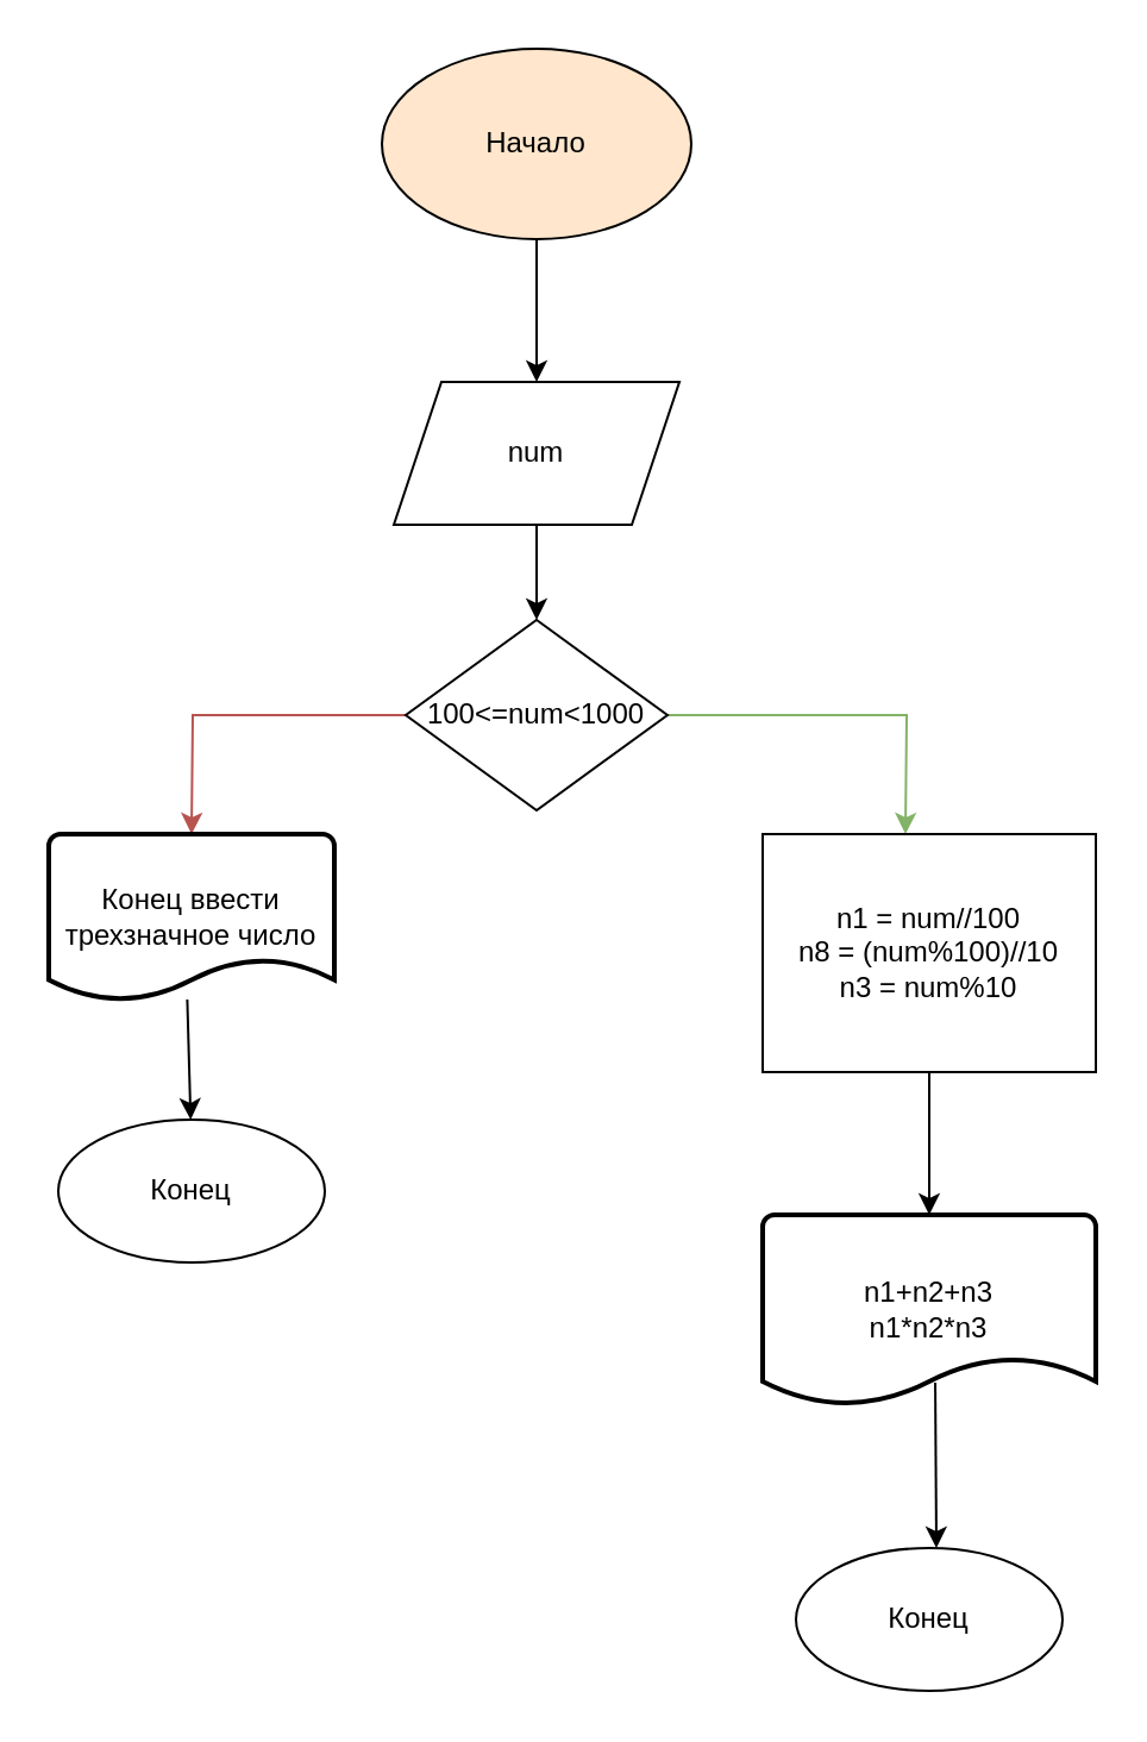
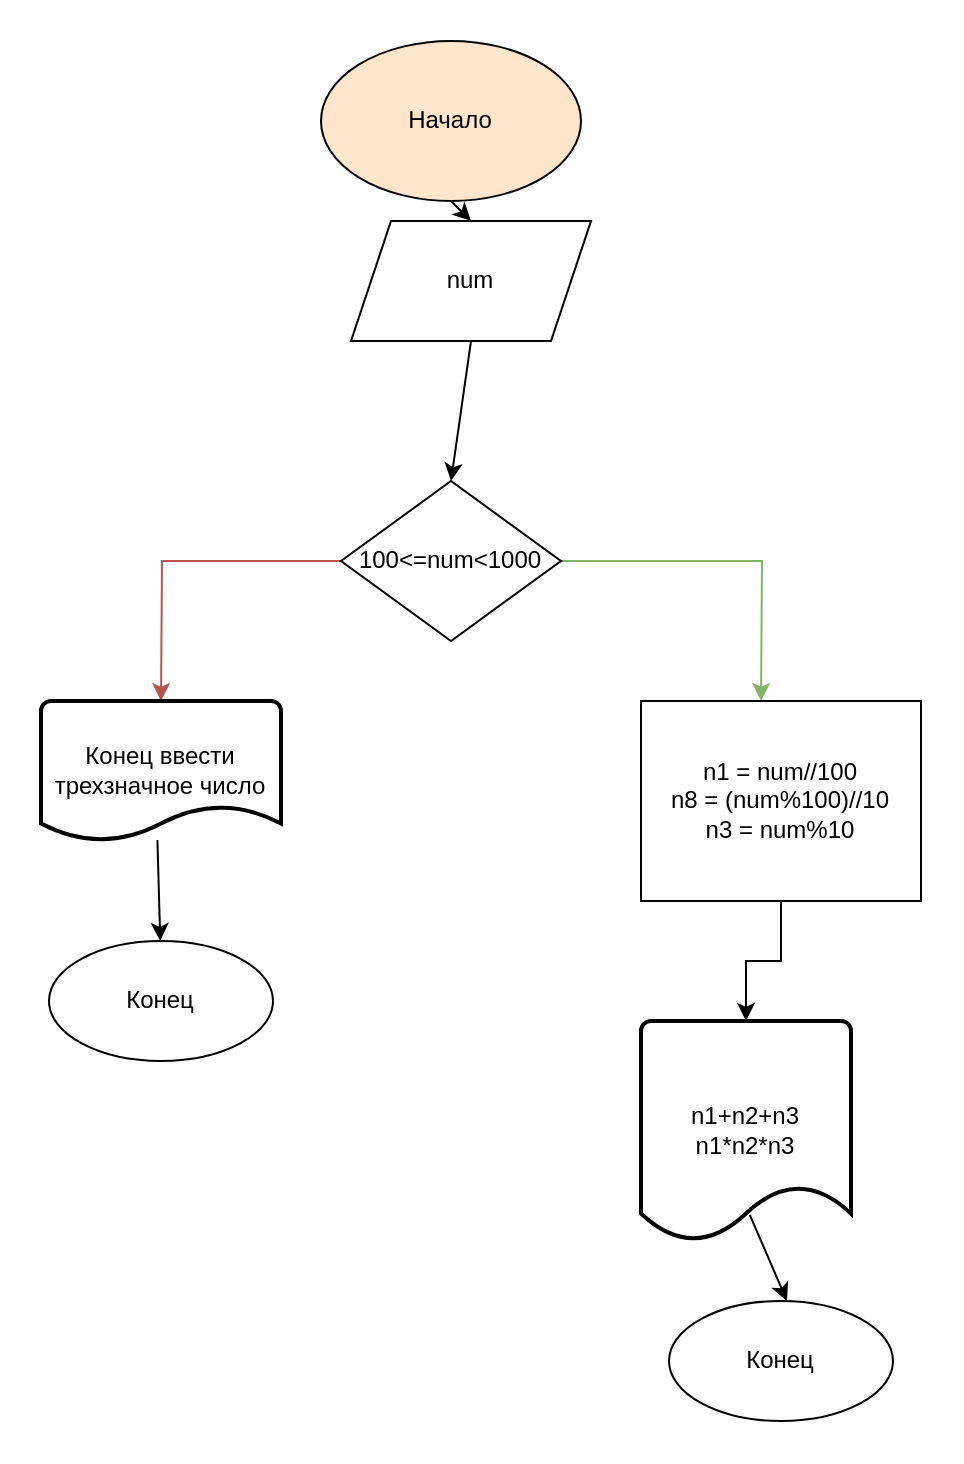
  <mxCell id="0" />
  <mxCell id="1" parent="0" />
  <mxCell id="2" value="Начало" style="ellipse;whiteSpace=wrap;html=1;fillColor=#ffe6cc;" vertex="1" parent="1"><mxGeometry x="160" y="20" width="130" height="80" as="geometry" /></mxCell>
- <mxCell id="3" value="num" style="shape=parallelogram;perimeter=parallelogramPerimeter;whiteSpace=wrap;html=1;fixedSize=1;fontStyle=0" vertex="1" parent="1"><mxGeometry x="165" y="160" width="120" height="60" as="geometry" /></mxCell>
+ <mxCell id="3" value="num" style="shape=parallelogram;perimeter=parallelogramPerimeter;whiteSpace=wrap;html=1;fixedSize=1;fontStyle=0" vertex="1" parent="1"><mxGeometry x="175" y="110" width="120" height="60" as="geometry" /></mxCell>
  <mxCell id="4" value="" style="endArrow=classic;html=1;rounded=0;exitX=0.5;exitY=1;exitDx=0;exitDy=0;entryX=0.5;entryY=0;entryDx=0;entryDy=0;fontStyle=0" edge="1" parent="1" source="2" target="3"><mxGeometry width="50" height="50" relative="1" as="geometry"><mxPoint x="160" y="330" as="sourcePoint" /><mxPoint x="210" y="280" as="targetPoint" /></mxGeometry></mxCell>
  <mxCell id="5" style="edgeStyle=orthogonalEdgeStyle;rounded=0;orthogonalLoop=1;jettySize=auto;html=1;exitX=0;exitY=0.5;exitDx=0;exitDy=0;fillColor=#f8cecc;strokeColor=#b85450;fontStyle=0" edge="1" parent="1" source="7"><mxGeometry relative="1" as="geometry"><mxPoint x="80" y="350" as="targetPoint" /></mxGeometry></mxCell>
  <mxCell id="6" style="edgeStyle=orthogonalEdgeStyle;rounded=0;orthogonalLoop=1;jettySize=auto;html=1;exitX=1;exitY=0.5;exitDx=0;exitDy=0;fillColor=#d5e8d4;strokeColor=#82b366;fontStyle=0" edge="1" parent="1" source="7"><mxGeometry relative="1" as="geometry"><mxPoint x="380" y="350" as="targetPoint" /></mxGeometry></mxCell>
- <mxCell id="7" value="100&amp;lt;=num&amp;lt;1000" style="rhombus;whiteSpace=wrap;html=1;fontStyle=0" vertex="1" parent="1"><mxGeometry x="170" y="260" width="110" height="80" as="geometry" /></mxCell>
+ <mxCell id="7" value="100&amp;lt;=num&amp;lt;1000" style="rhombus;whiteSpace=wrap;html=1;fontStyle=0" vertex="1" parent="1"><mxGeometry x="170" y="240" width="110" height="80" as="geometry" /></mxCell>
  <mxCell id="8" value="" style="endArrow=classic;html=1;rounded=0;exitX=0.5;exitY=1;exitDx=0;exitDy=0;entryX=0.5;entryY=0;entryDx=0;entryDy=0;fontStyle=0" edge="1" parent="1" source="3" target="7"><mxGeometry width="50" height="50" relative="1" as="geometry"><mxPoint x="160" y="330" as="sourcePoint" /><mxPoint x="210" y="280" as="targetPoint" /></mxGeometry></mxCell>
  <mxCell id="9" value="Конец ввести трехзначное число" style="strokeWidth=2;html=1;shape=mxgraph.flowchart.document2;whiteSpace=wrap;size=0.25;fontStyle=0" vertex="1" parent="1"><mxGeometry x="20" y="350" width="120" height="70" as="geometry" /></mxCell>
  <mxCell id="10" value="" style="endArrow=classic;html=1;rounded=0;exitX=0.485;exitY=0.993;exitDx=0;exitDy=0;exitPerimeter=0;fontStyle=0" edge="1" parent="1" source="9" target="11"><mxGeometry width="50" height="50" relative="1" as="geometry"><mxPoint x="160" y="310" as="sourcePoint" /><mxPoint x="78" y="460" as="targetPoint" /></mxGeometry></mxCell>
  <mxCell id="11" value="Конец" style="ellipse;whiteSpace=wrap;html=1;fontStyle=0" vertex="1" parent="1"><mxGeometry x="24" y="470" width="112" height="60" as="geometry" /></mxCell>
  <mxCell id="12" style="edgeStyle=orthogonalEdgeStyle;rounded=0;orthogonalLoop=1;jettySize=auto;html=1;exitX=0.5;exitY=1;exitDx=0;exitDy=0;entryX=0.5;entryY=0;entryDx=0;entryDy=0;entryPerimeter=0;fontStyle=0" edge="1" parent="1" source="13" target="14"><mxGeometry relative="1" as="geometry"><mxPoint x="390" y="470" as="targetPoint" /></mxGeometry></mxCell>
  <mxCell id="13" value="n1 = num//100&lt;br&gt;n8 = (num%100)//10&lt;br&gt;n3 = num%10" style="rounded=0;whiteSpace=wrap;html=1;fontStyle=0" vertex="1" parent="1"><mxGeometry x="320" y="350" width="140" height="100" as="geometry" /></mxCell>
- <mxCell id="14" value="&lt;span&gt;n1+n2+n3&lt;/span&gt;&lt;br&gt;&lt;span&gt;n1*n2*n3&lt;/span&gt;" style="strokeWidth=2;html=1;shape=mxgraph.flowchart.document2;whiteSpace=wrap;size=0.25;fontStyle=0" vertex="1" parent="1"><mxGeometry x="320" y="510" width="140" height="80" as="geometry" /></mxCell>
+ <mxCell id="14" value="&lt;span&gt;n1+n2+n3&lt;/span&gt;&lt;br&gt;&lt;span&gt;n1*n2*n3&lt;/span&gt;" style="strokeWidth=2;html=1;shape=mxgraph.flowchart.document2;whiteSpace=wrap;size=0.25;fontStyle=0" vertex="1" parent="1"><mxGeometry x="320" y="510" width="105" height="110" as="geometry" /></mxCell>
  <mxCell id="15" value="Конец" style="ellipse;whiteSpace=wrap;html=1;fontStyle=0" vertex="1" parent="1"><mxGeometry x="334" y="650" width="112" height="60" as="geometry" /></mxCell>
  <mxCell id="16" value="" style="endArrow=classic;html=1;rounded=0;exitX=0.518;exitY=0.881;exitDx=0;exitDy=0;exitPerimeter=0;fontStyle=0;" edge="1" parent="1" source="14"><mxGeometry width="50" height="50" relative="1" as="geometry"><mxPoint x="88.2" y="429.51" as="sourcePoint" /><mxPoint x="393" y="650" as="targetPoint" /></mxGeometry></mxCell>
